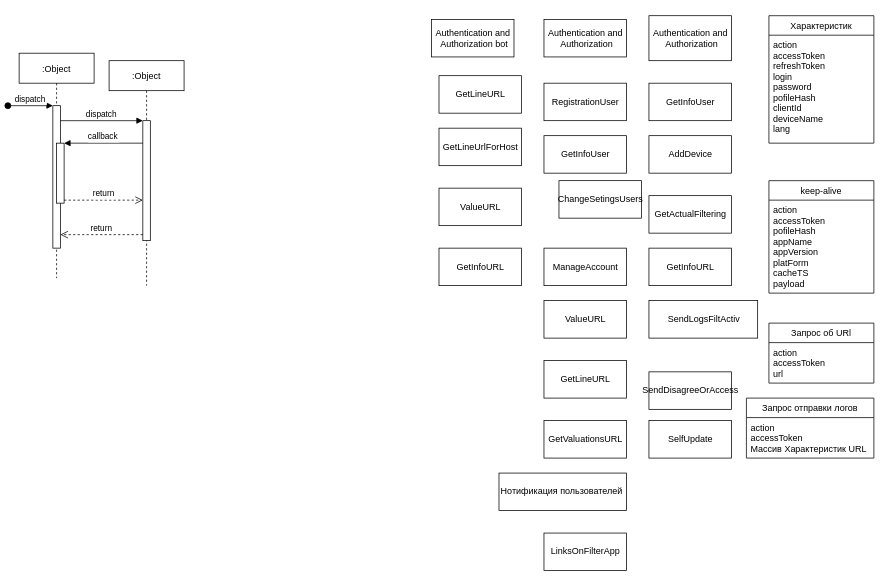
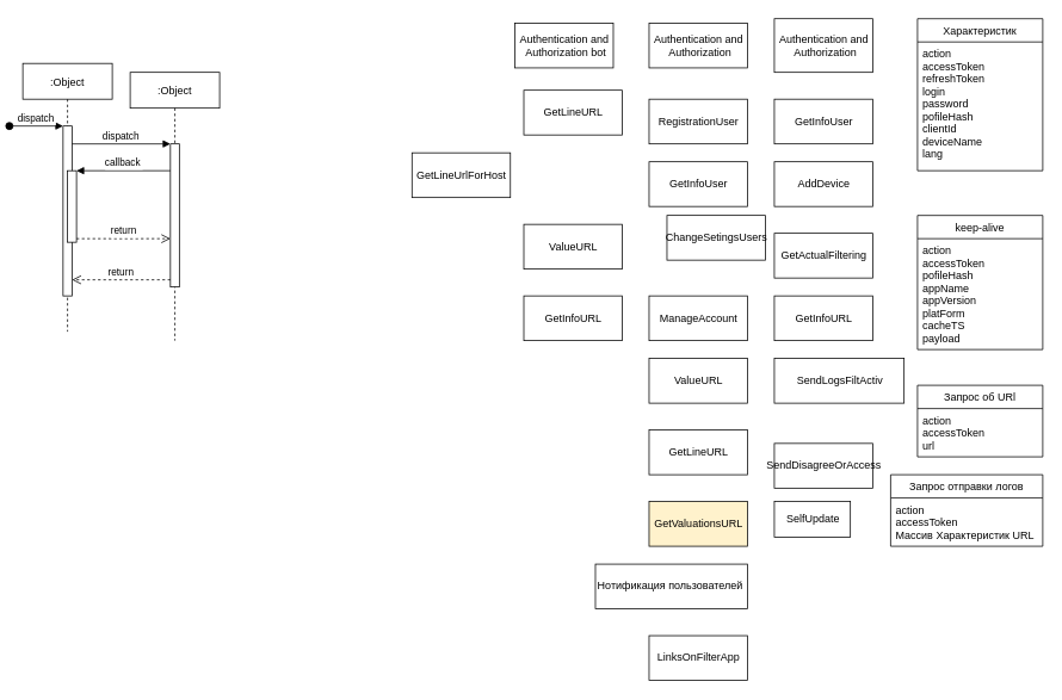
  <mxCell id="0" />
  <mxCell id="1" parent="0" />
  <mxCell id="2" value=":Object" style="shape=umlLifeline;perimeter=lifelinePerimeter;container=1;collapsible=0;recursiveResize=0;rounded=0;shadow=0;strokeWidth=1;" parent="1" vertex="1"><mxGeometry x="20" y="70" width="100" height="300" as="geometry" /></mxCell>
  <mxCell id="3" value="" style="points=[];perimeter=orthogonalPerimeter;rounded=0;shadow=0;strokeWidth=1;" parent="2" vertex="1"><mxGeometry x="45" y="70" width="10" height="190" as="geometry" /></mxCell>
  <mxCell id="4" value="dispatch" style="verticalAlign=bottom;startArrow=oval;endArrow=block;startSize=8;shadow=0;strokeWidth=1;" parent="2" target="3" edge="1"><mxGeometry relative="1" as="geometry"><mxPoint x="-15" y="70" as="sourcePoint" /></mxGeometry></mxCell>
  <mxCell id="5" value="" style="points=[];perimeter=orthogonalPerimeter;rounded=0;shadow=0;strokeWidth=1;" parent="2" vertex="1"><mxGeometry x="50" y="120" width="10" height="80" as="geometry" /></mxCell>
  <mxCell id="6" value=":Object" style="shape=umlLifeline;perimeter=lifelinePerimeter;container=1;collapsible=0;recursiveResize=0;rounded=0;shadow=0;strokeWidth=1;" parent="1" vertex="1"><mxGeometry x="140" y="80" width="100" height="300" as="geometry" /></mxCell>
  <mxCell id="7" value="" style="points=[];perimeter=orthogonalPerimeter;rounded=0;shadow=0;strokeWidth=1;" parent="6" vertex="1"><mxGeometry x="45" y="80" width="10" height="160" as="geometry" /></mxCell>
  <mxCell id="8" value="return" style="verticalAlign=bottom;endArrow=open;dashed=1;endSize=8;exitX=0;exitY=0.95;shadow=0;strokeWidth=1;" parent="1" source="7" target="3" edge="1"><mxGeometry relative="1" as="geometry"><mxPoint x="585" y="246" as="targetPoint" /></mxGeometry></mxCell>
  <mxCell id="9" value="dispatch" style="verticalAlign=bottom;endArrow=block;entryX=0;entryY=0;shadow=0;strokeWidth=1;" parent="1" source="3" target="7" edge="1"><mxGeometry relative="1" as="geometry"><mxPoint x="585" y="170" as="sourcePoint" /></mxGeometry></mxCell>
  <mxCell id="10" value="callback" style="verticalAlign=bottom;endArrow=block;entryX=1;entryY=0;shadow=0;strokeWidth=1;" parent="1" source="7" target="5" edge="1"><mxGeometry relative="1" as="geometry"><mxPoint x="550" y="210" as="sourcePoint" /></mxGeometry></mxCell>
  <mxCell id="11" value="return" style="verticalAlign=bottom;endArrow=open;dashed=1;endSize=8;exitX=1;exitY=0.95;shadow=0;strokeWidth=1;" parent="1" source="5" target="7" edge="1"><mxGeometry relative="1" as="geometry"><mxPoint x="550" y="267" as="targetPoint" /></mxGeometry></mxCell>
  <mxCell id="12" value="Характеристик" style="swimlane;fontStyle=0;childLayout=stackLayout;horizontal=1;startSize=26;fillColor=none;horizontalStack=0;resizeParent=1;resizeParentMax=0;resizeLast=0;collapsible=1;marginBottom=0;" vertex="1" parent="1"><mxGeometry x="1020" y="20" width="140" height="170" as="geometry" /></mxCell>
  <mxCell id="13" value="action&#10;accessToken&#10;refreshToken&#10;login&#10;password&#10;pofileHash&#10;clientId&#10;deviceName&#10;lang" style="text;strokeColor=none;fillColor=none;align=left;verticalAlign=top;spacingLeft=4;spacingRight=4;overflow=hidden;rotatable=0;points=[[0,0.5],[1,0.5]];portConstraint=eastwest;" vertex="1" parent="12"><mxGeometry y="26" width="140" height="144" as="geometry" /></mxCell>
  <mxCell id="14" value="keep-alive" style="swimlane;fontStyle=0;childLayout=stackLayout;horizontal=1;startSize=26;fillColor=none;horizontalStack=0;resizeParent=1;resizeParentMax=0;resizeLast=0;collapsible=1;marginBottom=0;" vertex="1" parent="1"><mxGeometry x="1020" y="240" width="140" height="150" as="geometry" /></mxCell>
  <mxCell id="15" value="action&#10;accessToken&#10;pofileHash&#10;appName&#10;appVersion&#10;platForm&#10;cacheTS&#10;payload&#10;" style="text;strokeColor=none;fillColor=none;align=left;verticalAlign=top;spacingLeft=4;spacingRight=4;overflow=hidden;rotatable=0;points=[[0,0.5],[1,0.5]];portConstraint=eastwest;" vertex="1" parent="14"><mxGeometry y="26" width="140" height="124" as="geometry" /></mxCell>
  <mxCell id="16" value="Запрос об URl" style="swimlane;fontStyle=0;childLayout=stackLayout;horizontal=1;startSize=26;fillColor=none;horizontalStack=0;resizeParent=1;resizeParentMax=0;resizeLast=0;collapsible=1;marginBottom=0;" vertex="1" parent="1"><mxGeometry x="1020" y="430" width="140" height="80" as="geometry" /></mxCell>
  <mxCell id="17" value="action&#10;accessToken&#10;url" style="text;strokeColor=none;fillColor=none;align=left;verticalAlign=top;spacingLeft=4;spacingRight=4;overflow=hidden;rotatable=0;points=[[0,0.5],[1,0.5]];portConstraint=eastwest;" vertex="1" parent="16"><mxGeometry y="26" width="140" height="54" as="geometry" /></mxCell>
  <mxCell id="18" value="Запрос отправки логов" style="swimlane;fontStyle=0;childLayout=stackLayout;horizontal=1;startSize=26;fillColor=none;horizontalStack=0;resizeParent=1;resizeParentMax=0;resizeLast=0;collapsible=1;marginBottom=0;" vertex="1" parent="1"><mxGeometry x="990" y="530" width="170" height="80" as="geometry" /></mxCell>
  <mxCell id="19" value="action&#10;accessToken&#10;Массив Характеристик URL" style="text;strokeColor=none;fillColor=none;align=left;verticalAlign=top;spacingLeft=4;spacingRight=4;overflow=hidden;rotatable=0;points=[[0,0.5],[1,0.5]];portConstraint=eastwest;" vertex="1" parent="18"><mxGeometry y="26" width="170" height="54" as="geometry" /></mxCell>
  <mxCell id="20" value="Authentication and&lt;br&gt;&amp;nbsp;Authorization" style="html=1;" vertex="1" parent="1"><mxGeometry x="860" y="20" width="110" height="60" as="geometry" /></mxCell>
  <mxCell id="21" value="GetInfoUser" style="html=1;" vertex="1" parent="1"><mxGeometry x="860" y="110" width="110" height="50" as="geometry" /></mxCell>
  <mxCell id="22" value="GetActualFiltering" style="html=1;" vertex="1" parent="1"><mxGeometry x="860" y="260" width="110" height="50" as="geometry" /></mxCell>
  <mxCell id="23" value="AddDevice" style="html=1;" vertex="1" parent="1"><mxGeometry x="860" y="180" width="110" height="50" as="geometry" /></mxCell>
- <mxCell id="24" value="SelfUpdate" style="html=1;" vertex="1" parent="1"><mxGeometry x="860" y="560" width="110" height="50" as="geometry" /></mxCell>
+ <mxCell id="24" value="SelfUpdate" style="html=1;" vertex="1" parent="1"><mxGeometry x="860" y="560" width="85" height="40" as="geometry" /></mxCell>
  <mxCell id="25" value="SendDisagreeOrAccess" style="html=1;" vertex="1" parent="1"><mxGeometry x="860" y="495" width="110" height="50" as="geometry" /></mxCell>
  <mxCell id="26" value="SendLogsFiltActiv" style="html=1;" vertex="1" parent="1"><mxGeometry x="860" y="400" width="145" height="50" as="geometry" /></mxCell>
  <mxCell id="27" value="GetInfoURL" style="html=1;" vertex="1" parent="1"><mxGeometry x="860" y="330" width="110" height="50" as="geometry" /></mxCell>
  <mxCell id="28" value="LinksOnFilterApp" style="html=1;" vertex="1" parent="1"><mxGeometry x="720" y="710" width="110" height="50" as="geometry" /></mxCell>
  <mxCell id="29" value="Нотификация пользователей&amp;nbsp;" style="html=1;" vertex="1" parent="1"><mxGeometry x="660" y="630" width="170" height="50" as="geometry" /></mxCell>
- <mxCell id="30" value="GetValuationsURL" style="html=1;" vertex="1" parent="1"><mxGeometry x="720" y="560" width="110" height="50" as="geometry" /></mxCell>
+ <mxCell id="30" value="GetValuationsURL" style="html=1;fillColor=#fff2cc;" vertex="1" parent="1"><mxGeometry x="720" y="560" width="110" height="50" as="geometry" /></mxCell>
  <mxCell id="31" value="GetLineURL" style="html=1;" vertex="1" parent="1"><mxGeometry x="720" y="480" width="110" height="50" as="geometry" /></mxCell>
  <mxCell id="32" value="ValueURL" style="html=1;" vertex="1" parent="1"><mxGeometry x="720" y="400" width="110" height="50" as="geometry" /></mxCell>
  <mxCell id="33" value="ManageAccount" style="html=1;" vertex="1" parent="1"><mxGeometry x="720" y="330" width="110" height="50" as="geometry" /></mxCell>
  <mxCell id="34" value="ChangeSetingsUsers" style="html=1;" vertex="1" parent="1"><mxGeometry x="740" y="240" width="110" height="50" as="geometry" /></mxCell>
  <mxCell id="35" value="GetLineURL" style="html=1;" vertex="1" parent="1"><mxGeometry x="580" y="100" width="110" height="50" as="geometry" /></mxCell>
  <mxCell id="36" value="GetInfoUser" style="html=1;" vertex="1" parent="1"><mxGeometry x="720" y="180" width="110" height="50" as="geometry" /></mxCell>
  <mxCell id="37" value="RegistrationUser" style="html=1;" vertex="1" parent="1"><mxGeometry x="720" y="110" width="110" height="50" as="geometry" /></mxCell>
  <mxCell id="38" value="Authentication and&lt;br&gt;&amp;nbsp;Authorization" style="html=1;" vertex="1" parent="1"><mxGeometry x="720" y="25" width="110" height="50" as="geometry" /></mxCell>
  <mxCell id="39" value="Authentication and&lt;br&gt;&amp;nbsp;Authorization bot" style="html=1;" vertex="1" parent="1"><mxGeometry x="570" y="25" width="110" height="50" as="geometry" /></mxCell>
  <mxCell id="40" value="GetInfoURL" style="html=1;" vertex="1" parent="1"><mxGeometry x="580" y="330" width="110" height="50" as="geometry" /></mxCell>
  <mxCell id="41" value="ValueURL" style="html=1;" vertex="1" parent="1"><mxGeometry x="580" y="250" width="110" height="50" as="geometry" /></mxCell>
- <mxCell id="42" value="GetLineUrlForHost" style="html=1;" vertex="1" parent="1"><mxGeometry x="580" y="170" width="110" height="50" as="geometry" /></mxCell>
+ <mxCell id="42" value="GetLineUrlForHost" style="html=1;" vertex="1" parent="1"><mxGeometry x="455" y="170" width="110" height="50" as="geometry" /></mxCell>
